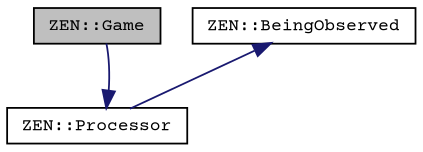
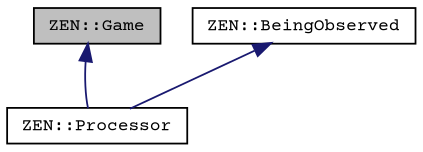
  digraph {
    fontname="Courier Prime"
    node [color=black fillcolor=white fontname="Courier Prime" fontsize=10 shape=record style=filled]
    edge [color=midnightblue dir=back fontname="Courier Prime" fontsize=10 labelfontname=Helvetica labelfontsize=10 style=solid]
    n1 [fillcolor=grey75 fontcolor=black height=0.2 label="ZEN::Game" width=0.4]
    n2 [height=0.2 label="ZEN::BeingObserved" width=0.4]
    n3 [height=0.2 label="ZEN::Processor" width=0.4]
    n2 -> n3
-   n3 -> n1
+   n1 -> n3
  }
